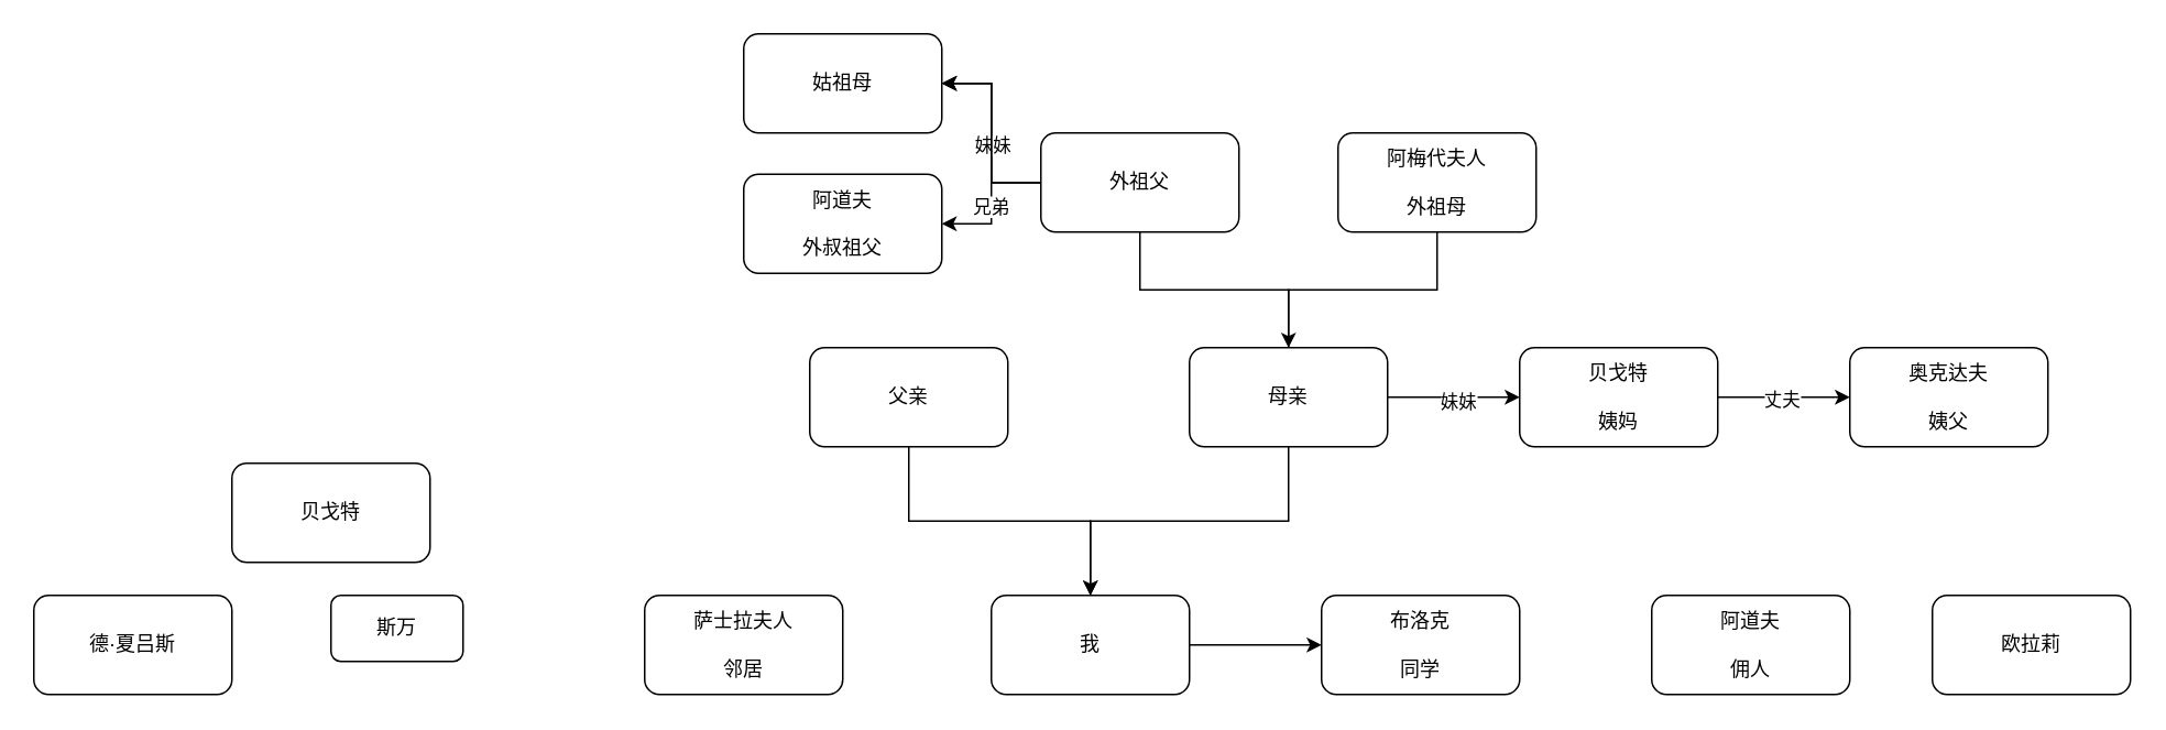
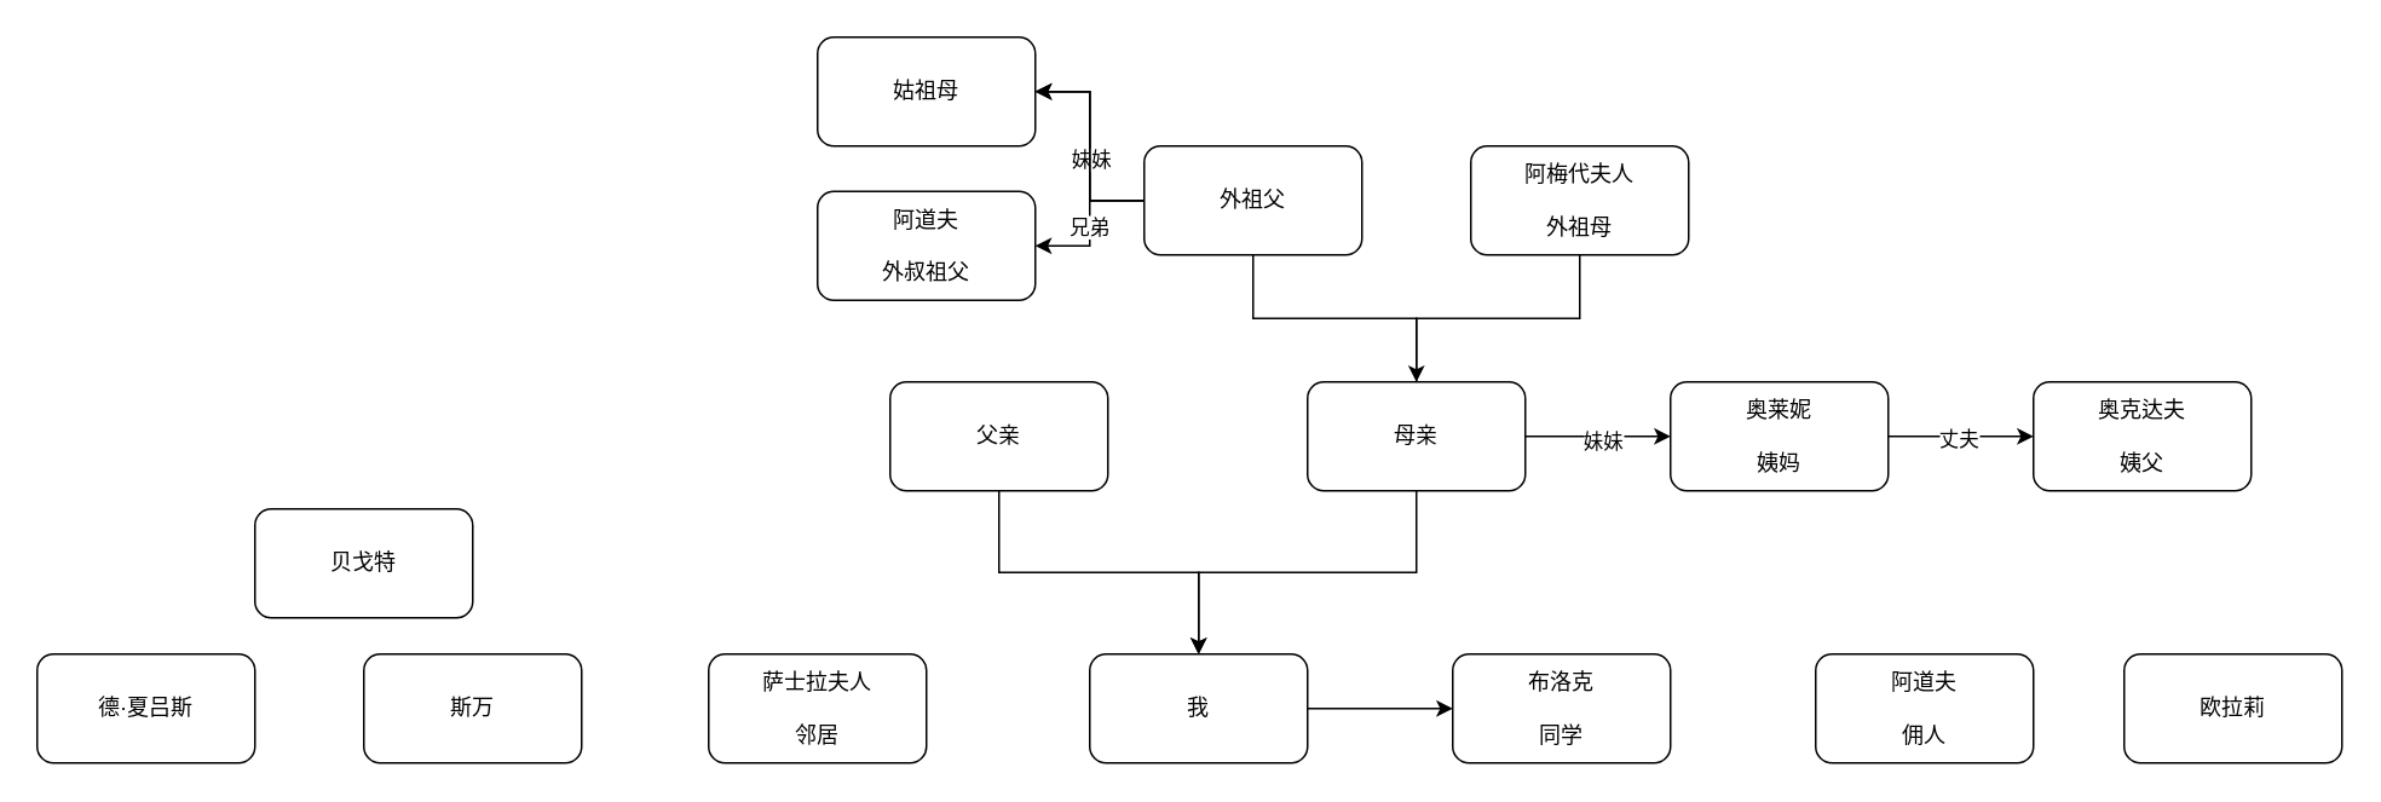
  <mxCell id="0" />
  <mxCell id="1" parent="0" />
  <mxCell id="2" value="" style="edgeStyle=orthogonalEdgeStyle;rounded=0;orthogonalLoop=1;jettySize=auto;html=1;" edge="1" parent="1" source="3" target="27"><mxGeometry relative="1" as="geometry" /></mxCell>
  <mxCell id="3" value="我" style="rounded=1;whiteSpace=wrap;html=1;" vertex="1" parent="1"><mxGeometry x="600" y="360" width="120" height="60" as="geometry" /></mxCell>
  <mxCell id="4" style="edgeStyle=orthogonalEdgeStyle;rounded=0;orthogonalLoop=1;jettySize=auto;html=1;exitX=0.5;exitY=1;exitDx=0;exitDy=0;entryX=0.5;entryY=0;entryDx=0;entryDy=0;" edge="1" parent="1" source="7" target="3"><mxGeometry relative="1" as="geometry" /></mxCell>
  <mxCell id="5" value="" style="edgeStyle=orthogonalEdgeStyle;rounded=0;orthogonalLoop=1;jettySize=auto;html=1;" edge="1" parent="1" source="7" target="23"><mxGeometry relative="1" as="geometry" /></mxCell>
  <mxCell id="6" value="妹妹" style="edgeLabel;html=1;align=center;verticalAlign=middle;resizable=0;points=[];" vertex="1" connectable="0" parent="5"><mxGeometry x="0.042" y="-2" relative="1" as="geometry"><mxPoint as="offset" /></mxGeometry></mxCell>
  <mxCell id="7" value="母亲" style="whiteSpace=wrap;html=1;rounded=1;" vertex="1" parent="1"><mxGeometry x="720" y="210" width="120" height="60" as="geometry" /></mxCell>
  <mxCell id="8" style="edgeStyle=orthogonalEdgeStyle;rounded=0;orthogonalLoop=1;jettySize=auto;html=1;exitX=0.5;exitY=1;exitDx=0;exitDy=0;entryX=0.5;entryY=0;entryDx=0;entryDy=0;" edge="1" parent="1" source="9" target="3"><mxGeometry relative="1" as="geometry" /></mxCell>
  <mxCell id="9" value="父亲" style="whiteSpace=wrap;html=1;rounded=1;" vertex="1" parent="1"><mxGeometry x="490" y="210" width="120" height="60" as="geometry" /></mxCell>
  <mxCell id="10" style="edgeStyle=orthogonalEdgeStyle;rounded=0;orthogonalLoop=1;jettySize=auto;html=1;exitX=0.5;exitY=1;exitDx=0;exitDy=0;entryX=0.5;entryY=0;entryDx=0;entryDy=0;" edge="1" parent="1" source="17" target="7"><mxGeometry relative="1" as="geometry" /></mxCell>
  <mxCell id="11" value="" style="edgeStyle=orthogonalEdgeStyle;rounded=0;orthogonalLoop=1;jettySize=auto;html=1;" edge="1" parent="1" source="17" target="20"><mxGeometry relative="1" as="geometry" /></mxCell>
  <mxCell id="12" value="妹妹" style="edgeLabel;html=1;align=center;verticalAlign=middle;resizable=0;points=[];" vertex="1" connectable="0" parent="11"><mxGeometry x="-0.117" relative="1" as="geometry"><mxPoint as="offset" /></mxGeometry></mxCell>
  <mxCell id="13" value="" style="edgeStyle=orthogonalEdgeStyle;rounded=0;orthogonalLoop=1;jettySize=auto;html=1;" edge="1" parent="1" source="17" target="20"><mxGeometry relative="1" as="geometry" /></mxCell>
  <mxCell id="14" value="" style="edgeStyle=orthogonalEdgeStyle;rounded=0;orthogonalLoop=1;jettySize=auto;html=1;" edge="1" parent="1" source="17" target="20"><mxGeometry relative="1" as="geometry" /></mxCell>
  <mxCell id="15" style="edgeStyle=orthogonalEdgeStyle;rounded=0;orthogonalLoop=1;jettySize=auto;html=1;exitX=0;exitY=0.5;exitDx=0;exitDy=0;entryX=1;entryY=0.5;entryDx=0;entryDy=0;" edge="1" parent="1" source="17" target="26"><mxGeometry relative="1" as="geometry" /></mxCell>
  <mxCell id="16" value="兄弟" style="edgeLabel;html=1;align=center;verticalAlign=middle;resizable=0;points=[];" vertex="1" connectable="0" parent="15"><mxGeometry x="0.037" y="-1" relative="1" as="geometry"><mxPoint as="offset" /></mxGeometry></mxCell>
  <mxCell id="17" value="外祖父" style="rounded=1;whiteSpace=wrap;html=1;" vertex="1" parent="1"><mxGeometry x="630" y="80" width="120" height="60" as="geometry" /></mxCell>
  <mxCell id="18" style="edgeStyle=orthogonalEdgeStyle;rounded=0;orthogonalLoop=1;jettySize=auto;html=1;exitX=0.5;exitY=1;exitDx=0;exitDy=0;entryX=0.5;entryY=0;entryDx=0;entryDy=0;endArrow=none;" edge="1" parent="1" source="19" target="7"><mxGeometry relative="1" as="geometry" /></mxCell>
  <mxCell id="19" value="阿梅代夫人&lt;br&gt;&lt;br&gt;外祖母" style="rounded=1;whiteSpace=wrap;html=1;" vertex="1" parent="1"><mxGeometry x="810" y="80" width="120" height="60" as="geometry" /></mxCell>
  <mxCell id="20" value="姑祖母" style="whiteSpace=wrap;html=1;rounded=1;" vertex="1" parent="1"><mxGeometry x="450" y="20" width="120" height="60" as="geometry" /></mxCell>
  <mxCell id="21" value="" style="edgeStyle=orthogonalEdgeStyle;rounded=0;orthogonalLoop=1;jettySize=auto;html=1;" edge="1" parent="1" source="23" target="24"><mxGeometry relative="1" as="geometry" /></mxCell>
  <mxCell id="22" value="丈夫" style="edgeLabel;html=1;align=center;verticalAlign=middle;resizable=0;points=[];" vertex="1" connectable="0" parent="21"><mxGeometry x="-0.058" y="-1" relative="1" as="geometry"><mxPoint as="offset" /></mxGeometry></mxCell>
- <mxCell id="23" value="贝戈特&lt;br&gt;&lt;br&gt;姨妈" style="whiteSpace=wrap;html=1;rounded=1;" vertex="1" parent="1"><mxGeometry x="920" y="210" width="120" height="60" as="geometry" /></mxCell>
+ <mxCell id="23" value="奥莱妮&lt;br&gt;&lt;br&gt;姨妈" style="whiteSpace=wrap;html=1;rounded=1;" vertex="1" parent="1"><mxGeometry x="920" y="210" width="120" height="60" as="geometry" /></mxCell>
  <mxCell id="24" value="奥克达夫&lt;br&gt;&lt;br&gt;姨父" style="whiteSpace=wrap;html=1;rounded=1;" vertex="1" parent="1"><mxGeometry x="1120" y="210" width="120" height="60" as="geometry" /></mxCell>
  <mxCell id="25" value="阿道夫&lt;br&gt;&lt;br&gt;佣人" style="rounded=1;whiteSpace=wrap;html=1;" vertex="1" parent="1"><mxGeometry x="1000" y="360" width="120" height="60" as="geometry" /></mxCell>
  <mxCell id="26" value="阿道夫&lt;br&gt;&lt;br&gt;外叔祖父" style="rounded=1;whiteSpace=wrap;html=1;" vertex="1" parent="1"><mxGeometry x="450" y="105" width="120" height="60" as="geometry" /></mxCell>
  <mxCell id="27" value="布洛克&lt;br&gt;&lt;br&gt;同学" style="whiteSpace=wrap;html=1;rounded=1;" vertex="1" parent="1"><mxGeometry x="800" y="360" width="120" height="60" as="geometry" /></mxCell>
  <mxCell id="28" value="萨士拉夫人&lt;br&gt;&lt;br&gt;邻居" style="rounded=1;whiteSpace=wrap;html=1;" vertex="1" parent="1"><mxGeometry x="390" y="360" width="120" height="60" as="geometry" /></mxCell>
  <mxCell id="29" value="德·夏吕斯" style="rounded=1;whiteSpace=wrap;html=1;" vertex="1" parent="1"><mxGeometry x="20" y="360" width="120" height="60" as="geometry" /></mxCell>
- <mxCell id="30" value="斯万" style="rounded=1;whiteSpace=wrap;html=1;" vertex="1" parent="1"><mxGeometry x="200" y="360" width="80" height="40" as="geometry" /></mxCell>
+ <mxCell id="30" value="斯万" style="rounded=1;whiteSpace=wrap;html=1;" vertex="1" parent="1"><mxGeometry x="200" y="360" width="120" height="60" as="geometry" /></mxCell>
  <mxCell id="31" value="贝戈特" style="rounded=1;whiteSpace=wrap;html=1;" vertex="1" parent="1"><mxGeometry x="140" y="280" width="120" height="60" as="geometry" /></mxCell>
  <mxCell id="32" value="欧拉莉" style="rounded=1;whiteSpace=wrap;html=1;" vertex="1" parent="1"><mxGeometry x="1170" y="360" width="120" height="60" as="geometry" /></mxCell>
